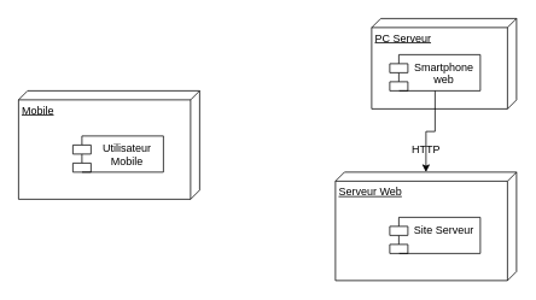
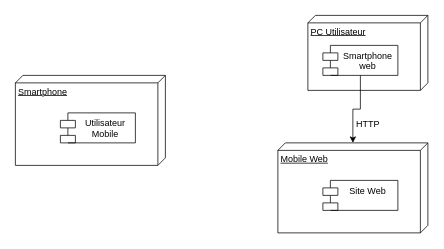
  <mxCell id="0" />
  <mxCell id="1" parent="0" />
  <mxCell id="2" value="" style="group" vertex="1" connectable="0" parent="1"><mxGeometry x="370" y="190" width="200" height="120" as="geometry" /></mxCell>
- <mxCell id="3" value="Serveur Web" style="verticalAlign=top;align=left;spacingTop=8;spacingLeft=2;spacingRight=12;shape=cube;size=10;direction=south;fontStyle=4;html=1;whiteSpace=wrap;" vertex="1" parent="2"><mxGeometry width="200" height="120" as="geometry" /></mxCell>
- <mxCell id="4" value="Site Serveur" style="shape=module;align=left;spacingLeft=20;align=center;verticalAlign=top;whiteSpace=wrap;html=1;" vertex="1" parent="2"><mxGeometry x="60" y="50" width="100" height="40" as="geometry" /></mxCell>
+ <mxCell id="3" value="Mobile Web" style="verticalAlign=top;align=left;spacingTop=8;spacingLeft=2;spacingRight=12;shape=cube;size=10;direction=south;fontStyle=4;html=1;whiteSpace=wrap;" vertex="1" parent="2"><mxGeometry width="200" height="120" as="geometry" /></mxCell>
+ <mxCell id="4" value="Site Web" style="shape=module;align=left;spacingLeft=20;align=center;verticalAlign=top;whiteSpace=wrap;html=1;" vertex="1" parent="2"><mxGeometry x="60" y="50" width="100" height="40" as="geometry" /></mxCell>
  <mxCell id="5" style="edgeStyle=orthogonalEdgeStyle;rounded=0;orthogonalLoop=1;jettySize=auto;html=1;exitX=0.5;exitY=1;exitDx=0;exitDy=0;" edge="1" parent="2" source="4" target="4"><mxGeometry relative="1" as="geometry" /></mxCell>
  <mxCell id="6" value="" style="group" vertex="1" connectable="0" parent="1"><mxGeometry x="20" y="100" width="200" height="120" as="geometry" /></mxCell>
- <mxCell id="7" value="Mobile" style="verticalAlign=top;align=left;spacingTop=8;spacingLeft=2;spacingRight=12;shape=cube;size=10;direction=south;fontStyle=4;html=1;whiteSpace=wrap;" vertex="1" parent="6"><mxGeometry width="200" height="120" as="geometry" /></mxCell>
+ <mxCell id="7" value="Smartphone" style="verticalAlign=top;align=left;spacingTop=8;spacingLeft=2;spacingRight=12;shape=cube;size=10;direction=south;fontStyle=4;html=1;whiteSpace=wrap;" vertex="1" parent="6"><mxGeometry width="200" height="120" as="geometry" /></mxCell>
  <mxCell id="8" value="Utilisateur Mobile" style="shape=module;align=left;spacingLeft=20;align=center;verticalAlign=top;whiteSpace=wrap;html=1;" vertex="1" parent="6"><mxGeometry x="60" y="50" width="100" height="40" as="geometry" /></mxCell>
  <mxCell id="9" style="edgeStyle=orthogonalEdgeStyle;rounded=0;orthogonalLoop=1;jettySize=auto;html=1;exitX=0.5;exitY=1;exitDx=0;exitDy=0;" edge="1" parent="6" source="8" target="8"><mxGeometry relative="1" as="geometry" /></mxCell>
  <mxCell id="10" value="" style="group" vertex="1" connectable="0" parent="1"><mxGeometry x="410" y="20" width="160" height="100" as="geometry" /></mxCell>
- <mxCell id="11" value="PC Serveur" style="verticalAlign=top;align=left;spacingTop=8;spacingLeft=2;spacingRight=12;shape=cube;size=10;direction=south;fontStyle=4;html=1;whiteSpace=wrap;" vertex="1" parent="10"><mxGeometry width="160" height="100" as="geometry" /></mxCell>
+ <mxCell id="11" value="PC Utilisateur" style="verticalAlign=top;align=left;spacingTop=8;spacingLeft=2;spacingRight=12;shape=cube;size=10;direction=south;fontStyle=4;html=1;whiteSpace=wrap;" vertex="1" parent="10"><mxGeometry width="160" height="100" as="geometry" /></mxCell>
  <mxCell id="12" value="Smartphone web" style="shape=module;align=left;spacingLeft=20;align=center;verticalAlign=top;whiteSpace=wrap;html=1;" vertex="1" parent="10"><mxGeometry x="20" y="40" width="100" height="40" as="geometry" /></mxCell>
  <mxCell id="13" style="edgeStyle=orthogonalEdgeStyle;rounded=0;orthogonalLoop=1;jettySize=auto;html=1;exitX=0.5;exitY=1;exitDx=0;exitDy=0;" edge="1" parent="1" source="12" target="3"><mxGeometry relative="1" as="geometry" /></mxCell>
- <mxCell id="14" value="HTTP" style="text;html=1;align=center;verticalAlign=middle;resizable=0;points=[];autosize=1;strokeColor=none;fillColor=none;" vertex="1" parent="1"><mxGeometry x="445" y="150" width="50" height="30" as="geometry" /></mxCell>
+ <mxCell id="14" value="HTTP" style="text;html=1;align=center;verticalAlign=middle;resizable=0;points=[];autosize=1;strokeColor=none;fillColor=none;" vertex="1" parent="1"><mxGeometry x="465" y="150" width="50" height="30" as="geometry" /></mxCell>
